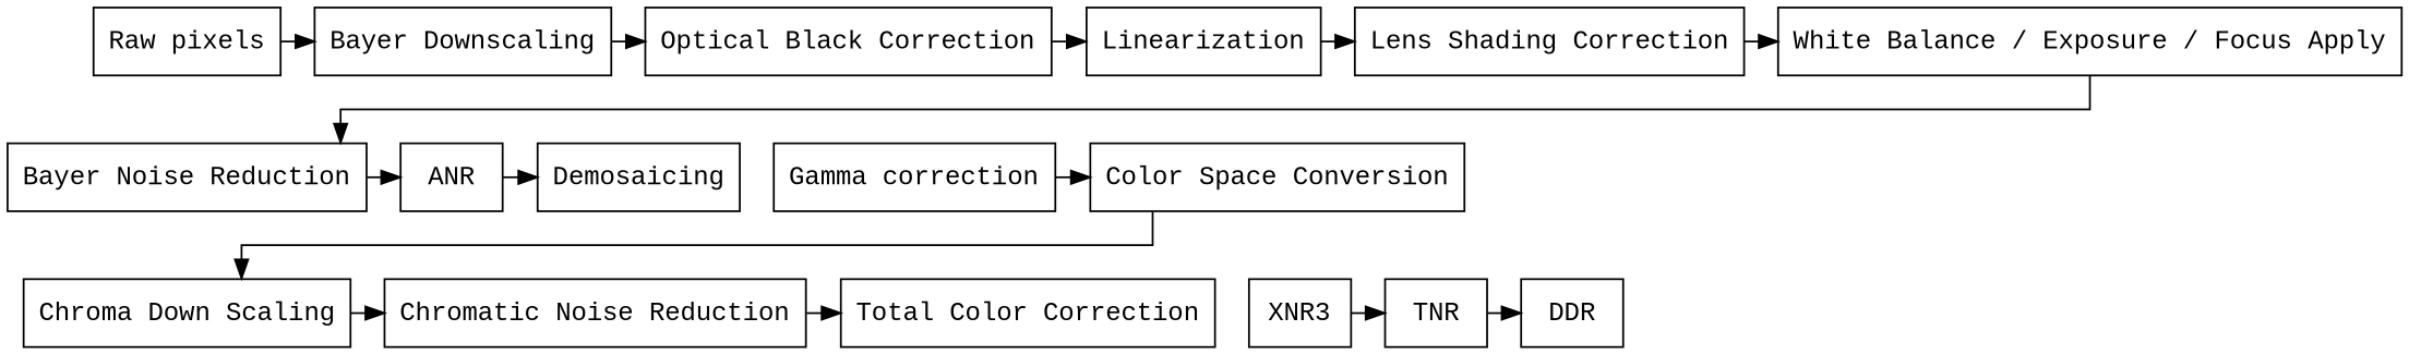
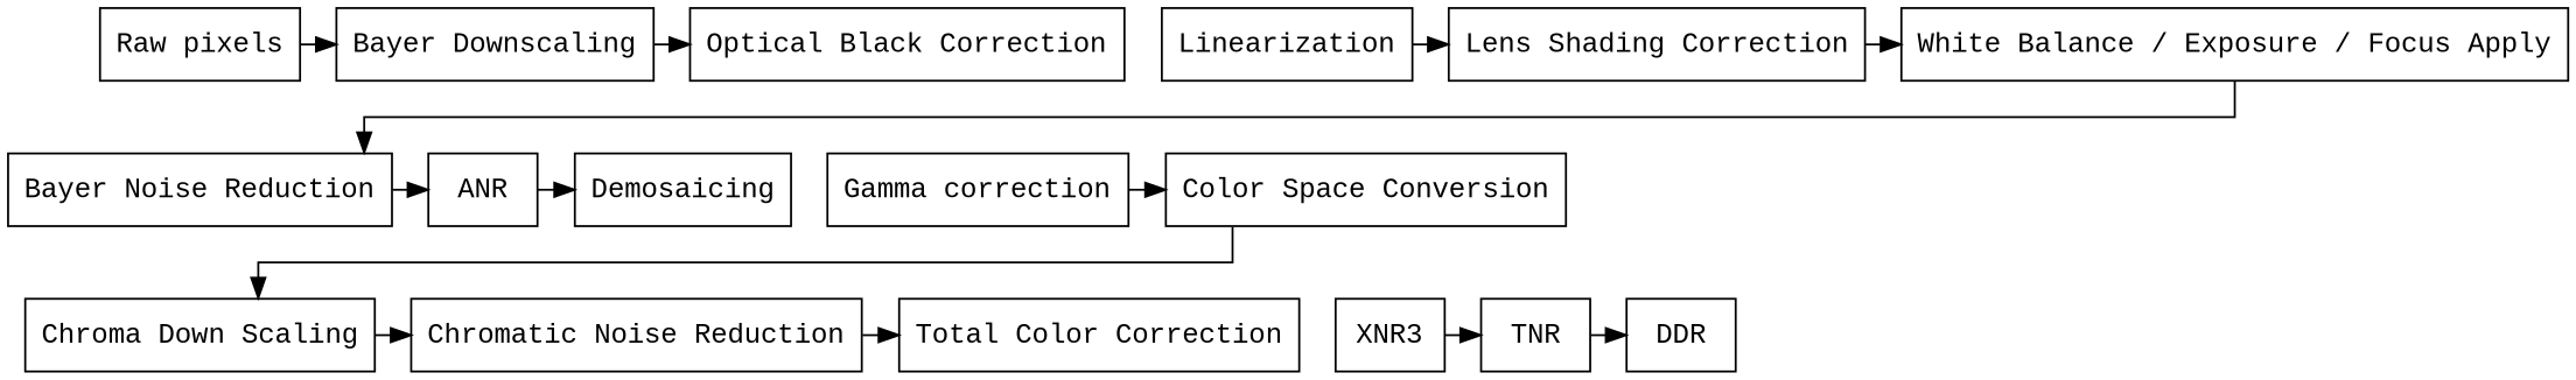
  digraph {
    fontname="Liberation Mono"
    rankdir=TB
    splines=ortho
    node [fontname="Liberation Mono" shape=box]
    edge [fontname="Liberation Mono"]
    n1 [label="Raw pixels"]
    n2 [label="Bayer Downscaling"]
    n3 [label="Optical Black Correction"]
    n4 [label=Linearization]
    n5 [label="Lens Shading Correction"]
    n6 [label="White Balance / Exposure / Focus Apply"]
    n7 [label="Bayer Noise Reduction"]
    n8 [label=ANR]
    n9 [label=Demosaicing]
    n10 [label="Gamma correction"]
    n11 [label="Color Space Conversion"]
    n12 [label="Chroma Down Scaling"]
    n13 [label="Chromatic Noise Reduction"]
    n14 [label="Total Color Correction"]
    n15 [label=XNR3]
    n16 [label=TNR]
    n17 [label=DDR]
    subgraph sub_1 {
      rank=same
      n1
      n2
      n3
      n4
      n5
      n6
    }
    subgraph sub_2 {
      rank=same
      n7
      n8
      n9
      n10
      n11
    }
    subgraph sub_3 {
      rank=same
      n12
      n13
      n14
      n15
      n16
      n17
    }
    n1 -> n2
    n1 -> n7 [style=invis weight=10]
    n2 -> n3
-   n3 -> n4
    n4 -> n5
    n5 -> n6
    n6 -> n7
    n7 -> n8
    n7 -> n12 [style=invis weight=10]
    n8 -> n9
    n10 -> n11
    n11 -> n12
    n12 -> n13
    n13 -> n14
    n15 -> n16
    n16 -> n17
  }
